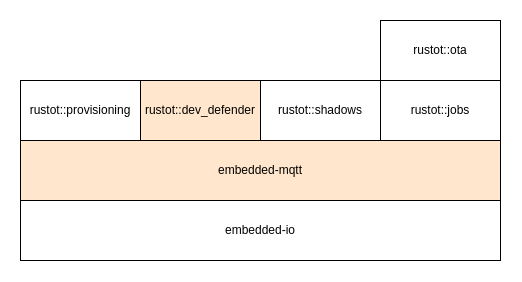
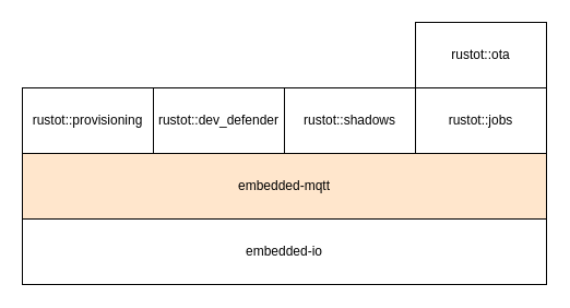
  <mxCell id="0" />
  <mxCell id="1" parent="0" />
  <mxCell id="2" value="embedded-io" style="rounded=0;whiteSpace=wrap;html=1;" parent="1" vertex="1"><mxGeometry x="20" y="200" width="480" height="60" as="geometry" /></mxCell>
  <mxCell id="3" value="embedded-mqtt" style="rounded=0;whiteSpace=wrap;html=1;fillColor=#ffe6cc;" parent="1" vertex="1"><mxGeometry x="20" y="140" width="480" height="60" as="geometry" /></mxCell>
  <mxCell id="4" value="rustot::jobs" style="rounded=0;whiteSpace=wrap;html=1;" parent="1" vertex="1"><mxGeometry x="380" y="80" width="120" height="60" as="geometry" /></mxCell>
  <mxCell id="5" value="rustot::ota" style="rounded=0;whiteSpace=wrap;html=1;" parent="1" vertex="1"><mxGeometry x="380" y="20" width="120" height="60" as="geometry" /></mxCell>
  <mxCell id="6" value="rustot::shadows" style="rounded=0;whiteSpace=wrap;html=1;" parent="1" vertex="1"><mxGeometry x="260" y="80" width="120" height="60" as="geometry" /></mxCell>
- <mxCell id="7" value="rustot::dev_defender" style="rounded=0;whiteSpace=wrap;html=1;fillColor=#ffe6cc;" parent="1" vertex="1"><mxGeometry x="140" y="80" width="120" height="60" as="geometry" /></mxCell>
+ <mxCell id="7" value="rustot::dev_defender" style="rounded=0;whiteSpace=wrap;html=1;" parent="1" vertex="1"><mxGeometry x="140" y="80" width="120" height="60" as="geometry" /></mxCell>
  <mxCell id="8" value="rustot::provisioning" style="rounded=0;whiteSpace=wrap;html=1;" parent="1" vertex="1"><mxGeometry x="20" y="80" width="120" height="60" as="geometry" /></mxCell>
